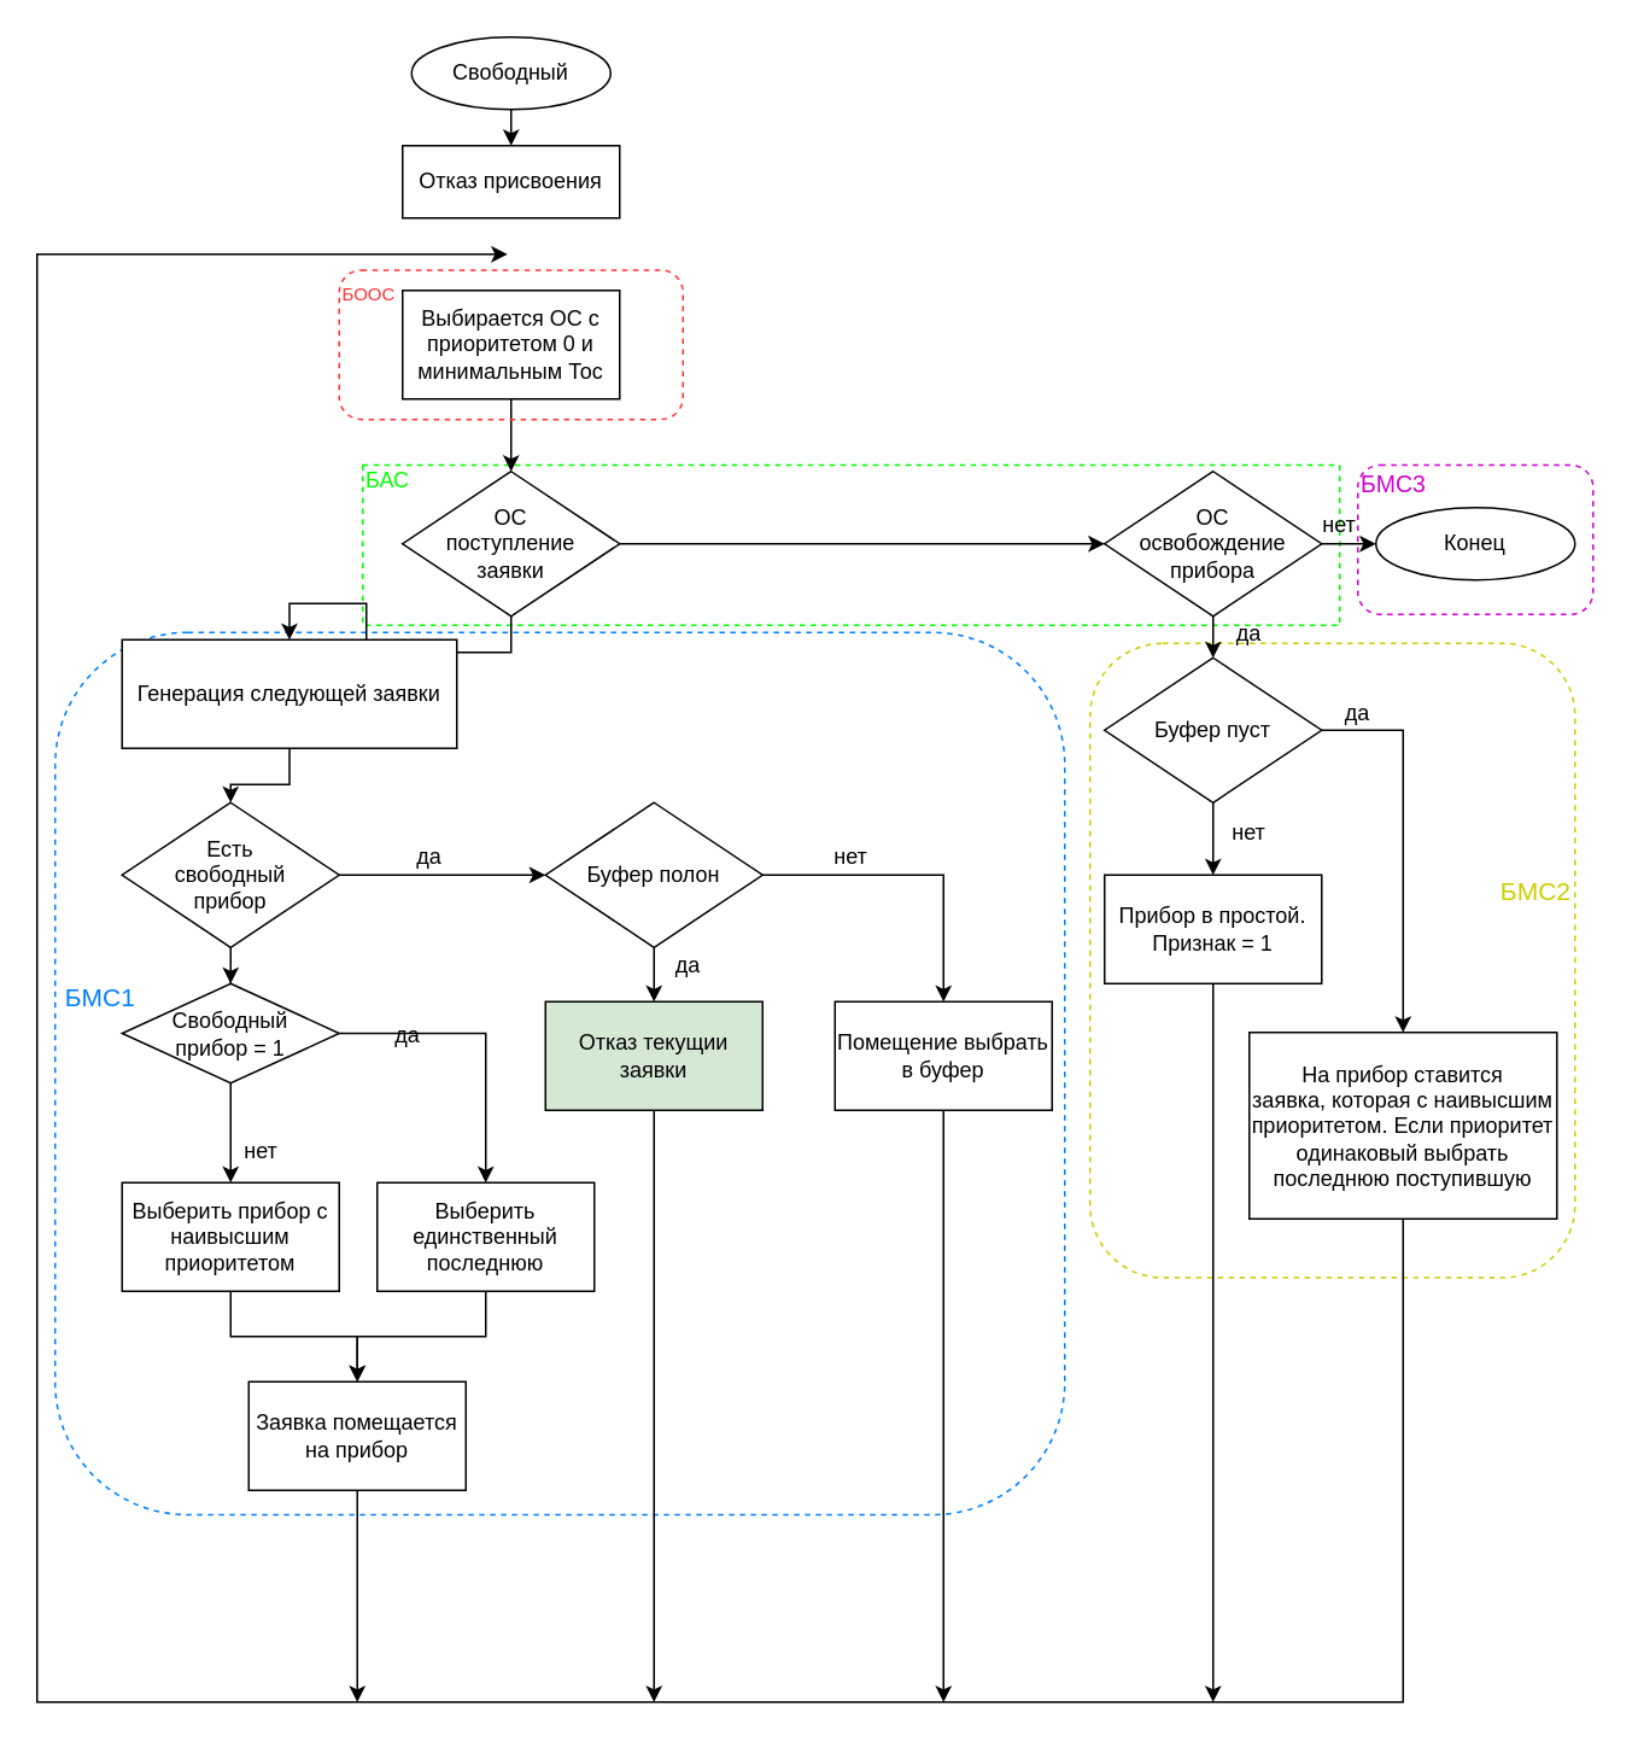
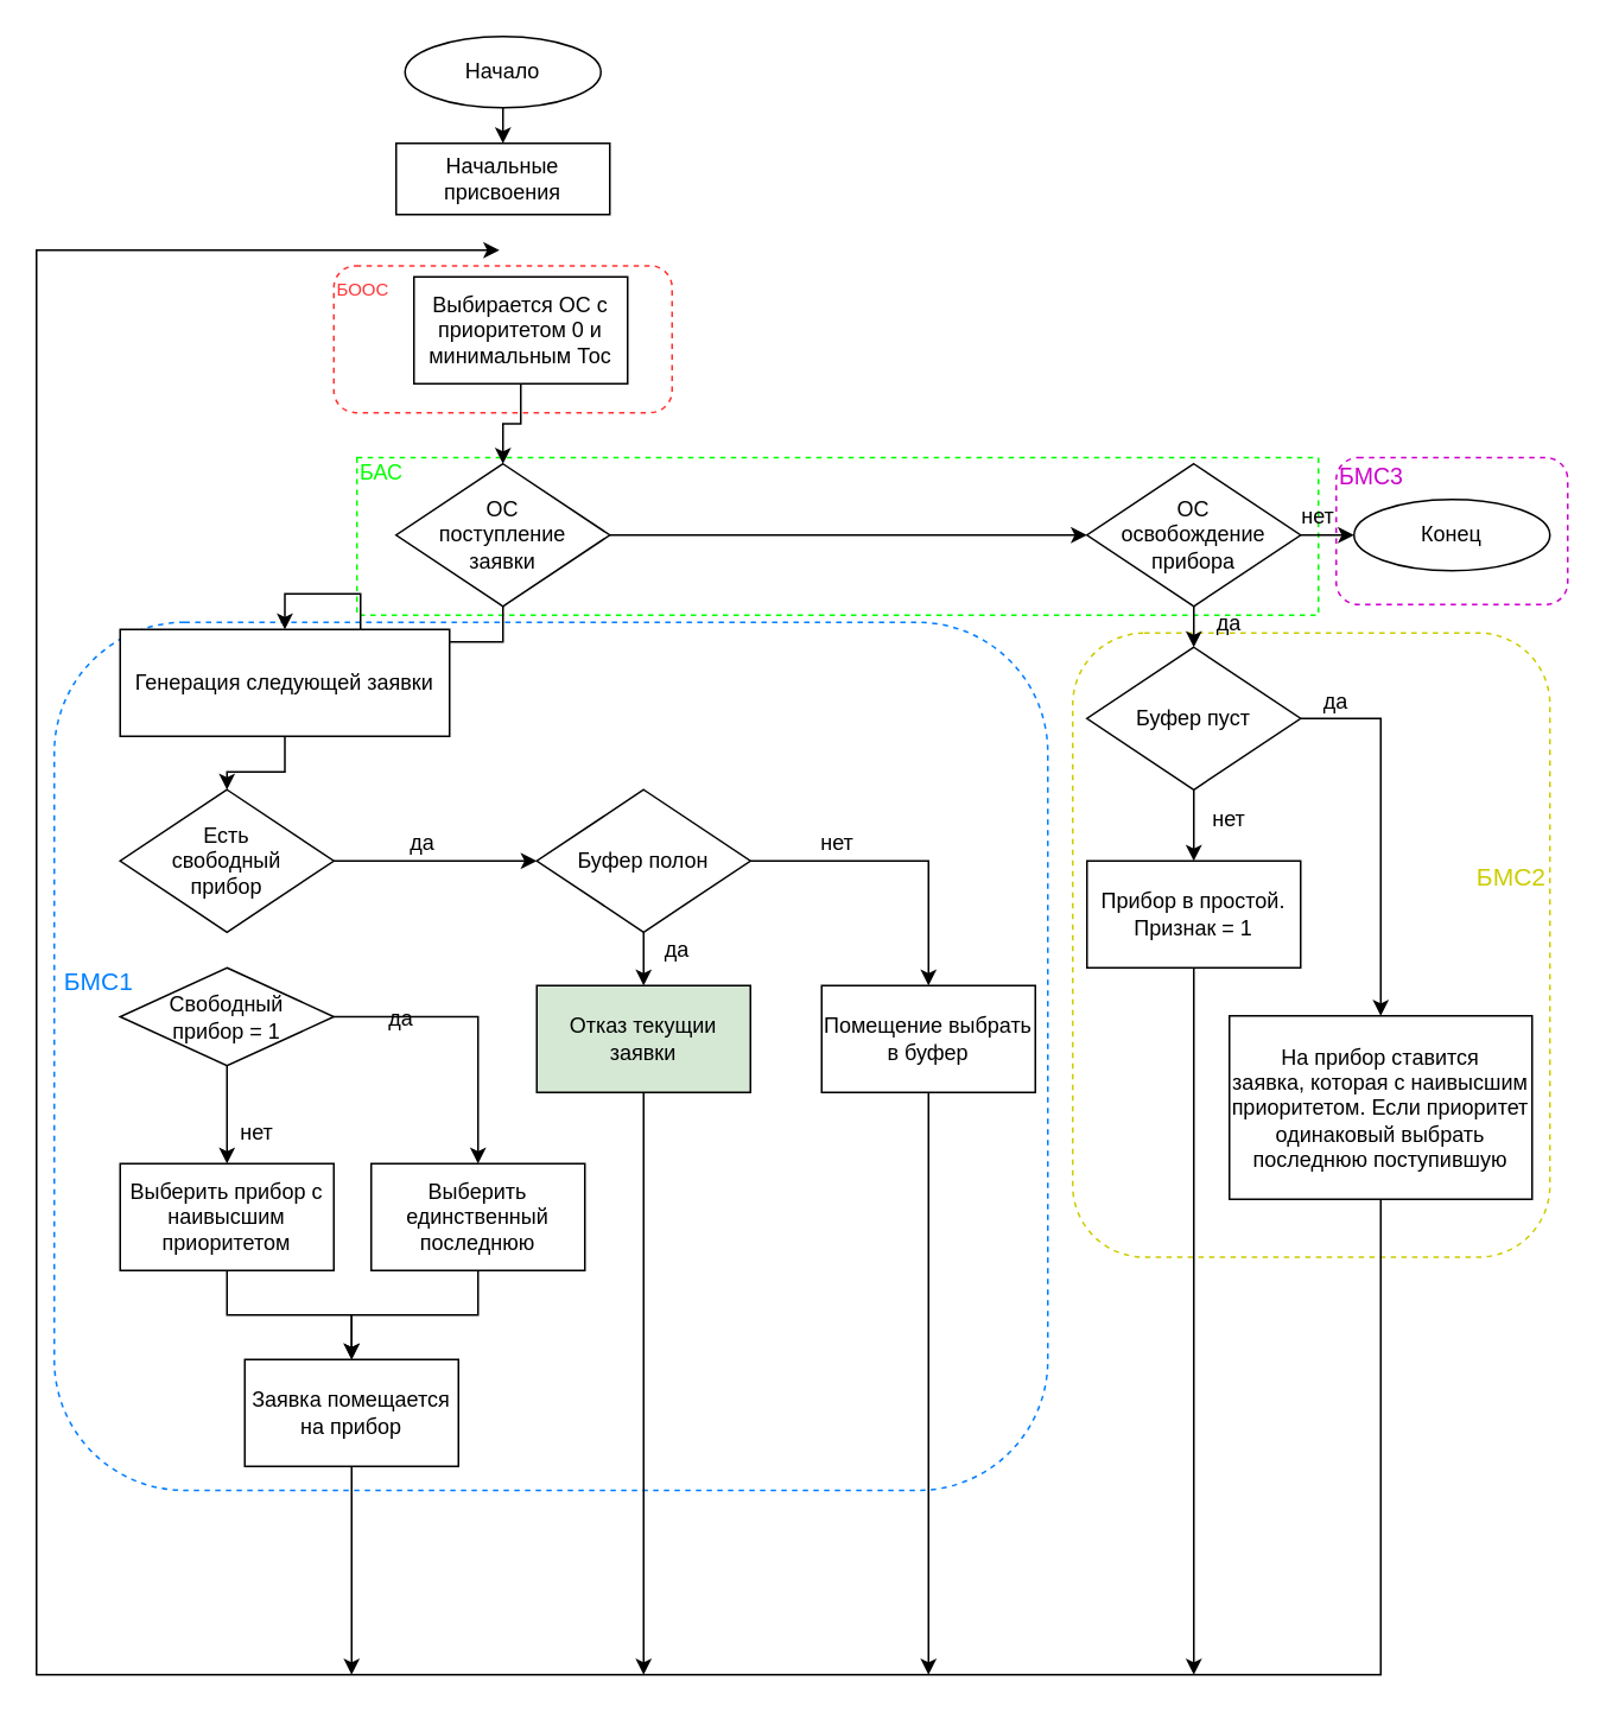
  <mxCell id="0" />
  <mxCell id="1" parent="0" />
  <mxCell id="2" value="&lt;font style=&quot;font-size: 12px&quot;&gt;&lt;font color=&quot;#00ff00&quot; style=&quot;font-size: 12px&quot;&gt;БАС&lt;br&gt;&lt;br&gt;&lt;br&gt;&lt;br&gt;&lt;br&gt;&lt;/font&gt;&lt;br&gt;&lt;/font&gt;" style="rounded=0;whiteSpace=wrap;html=1;fillColor=none;dashed=1;align=left;strokeColor=#00FF00;" parent="1" vertex="1"><mxGeometry x="200" y="256.5" width="540" height="88.5" as="geometry" /></mxCell>
  <mxCell id="3" value="&lt;font style=&quot;font-size: 13px&quot;&gt;&lt;font color=&quot;#cc00cc&quot;&gt;БМС3&lt;br&gt;&lt;br&gt;&lt;br&gt;&lt;br&gt;&lt;/font&gt;&lt;br&gt;&lt;/font&gt;" style="rounded=1;whiteSpace=wrap;html=1;fillColor=none;dashed=1;align=left;strokeColor=#CC00CC;" parent="1" vertex="1"><mxGeometry x="750" y="256.5" width="130" height="82.5" as="geometry" /></mxCell>
  <mxCell id="4" value="&lt;div&gt;&lt;span style=&quot;font-size: 14px&quot;&gt;&lt;font color=&quot;#cccc00&quot;&gt;&amp;nbsp;БМС2&lt;/font&gt;&lt;/span&gt;&lt;/div&gt;&lt;font&gt;&lt;div&gt;&lt;span style=&quot;font-size: 14px&quot;&gt;&lt;font color=&quot;#cccc00&quot;&gt;&lt;br&gt;&lt;/font&gt;&lt;/span&gt;&lt;/div&gt;&lt;div&gt;&lt;span style=&quot;font-size: 14px&quot;&gt;&lt;font color=&quot;#cccc00&quot;&gt;&lt;br&gt;&lt;/font&gt;&lt;/span&gt;&lt;/div&gt;&lt;div&gt;&lt;font color=&quot;#cccc00&quot;&gt;&lt;br&gt;&lt;/font&gt;&lt;/div&gt;&lt;div&gt;&lt;font color=&quot;#cccc00&quot;&gt;&lt;br&gt;&lt;/font&gt;&lt;/div&gt;&lt;div&gt;&lt;br&gt;&lt;/div&gt;&lt;/font&gt;" style="rounded=1;whiteSpace=wrap;html=1;fillColor=none;dashed=1;align=right;shadow=0;strokeColor=#CCCC00;" parent="1" vertex="1"><mxGeometry x="602" y="355" width="268" height="350.5" as="geometry" /></mxCell>
  <mxCell id="5" value="&lt;font style=&quot;font-size: 14px&quot;&gt;&lt;font color=&quot;#007fff&quot; style=&quot;font-size: 14px&quot;&gt;&amp;nbsp;БМС1&lt;br&gt;&lt;br&gt;&lt;br&gt;&lt;br&gt;&lt;br&gt;&lt;/font&gt;&lt;br&gt;&lt;/font&gt;" style="rounded=1;whiteSpace=wrap;html=1;fillColor=none;dashed=1;align=left;shadow=0;strokeColor=#007FFF;" parent="1" vertex="1"><mxGeometry x="30" y="349" width="558" height="487.5" as="geometry" /></mxCell>
  <mxCell id="6" style="edgeStyle=orthogonalEdgeStyle;rounded=0;orthogonalLoop=1;jettySize=auto;html=1;exitX=0.5;exitY=1;exitDx=0;exitDy=0;entryX=0.5;entryY=0;entryDx=0;entryDy=0;" parent="1" source="7" target="9" edge="1"><mxGeometry relative="1" as="geometry" /></mxCell>
- <mxCell id="7" value="Свободный" style="ellipse;whiteSpace=wrap;html=1;" parent="1" vertex="1"><mxGeometry x="227" y="20" width="110" height="40" as="geometry" /></mxCell>
+ <mxCell id="7" value="Начало" style="ellipse;whiteSpace=wrap;html=1;" parent="1" vertex="1"><mxGeometry x="227" y="20" width="110" height="40" as="geometry" /></mxCell>
  <mxCell id="8" value="Конец" style="ellipse;whiteSpace=wrap;html=1;" parent="1" vertex="1"><mxGeometry x="760" y="280" width="110" height="40" as="geometry" /></mxCell>
- <mxCell id="9" value="Отказ присвоения" style="rounded=0;whiteSpace=wrap;html=1;" parent="1" vertex="1"><mxGeometry x="222" y="80" width="120" height="40" as="geometry" /></mxCell>
+ <mxCell id="9" value="Начальные присвоения" style="rounded=0;whiteSpace=wrap;html=1;" parent="1" vertex="1"><mxGeometry x="222" y="80" width="120" height="40" as="geometry" /></mxCell>
  <mxCell id="10" style="edgeStyle=orthogonalEdgeStyle;rounded=0;orthogonalLoop=1;jettySize=auto;html=1;" parent="1" source="12" target="16" edge="1"><mxGeometry relative="1" as="geometry" /></mxCell>
  <mxCell id="11" style="edgeStyle=orthogonalEdgeStyle;rounded=0;orthogonalLoop=1;jettySize=auto;html=1;exitX=1;exitY=0.5;exitDx=0;exitDy=0;entryX=0;entryY=0.5;entryDx=0;entryDy=0;" parent="1" source="12" target="38" edge="1"><mxGeometry relative="1" as="geometry" /></mxCell>
  <mxCell id="12" value="ОС&lt;br&gt;поступление&lt;br&gt;заявки" style="rhombus;whiteSpace=wrap;html=1;" parent="1" vertex="1"><mxGeometry x="222" y="260" width="120" height="80" as="geometry" /></mxCell>
  <mxCell id="13" style="edgeStyle=orthogonalEdgeStyle;rounded=0;orthogonalLoop=1;jettySize=auto;html=1;exitX=0.5;exitY=1;exitDx=0;exitDy=0;entryX=0.5;entryY=0;entryDx=0;entryDy=0;" parent="1" source="14" target="12" edge="1"><mxGeometry relative="1" as="geometry" /></mxCell>
- <mxCell id="14" value="Выбирается ОС с приоритетом 0 и минимальным Тос" style="rounded=0;whiteSpace=wrap;html=1;" parent="1" vertex="1"><mxGeometry x="222" y="160" width="120" height="60" as="geometry" /></mxCell>
+ <mxCell id="14" value="Выбирается ОС с приоритетом 0 и минимальным Тос" style="rounded=0;whiteSpace=wrap;html=1;" parent="1" vertex="1"><mxGeometry x="232" y="155" width="120" height="60" as="geometry" /></mxCell>
  <mxCell id="15" style="edgeStyle=orthogonalEdgeStyle;rounded=0;orthogonalLoop=1;jettySize=auto;html=1;exitX=0.5;exitY=1;exitDx=0;exitDy=0;entryX=0.5;entryY=0;entryDx=0;entryDy=0;" parent="1" source="16" target="19" edge="1"><mxGeometry relative="1" as="geometry" /></mxCell>
  <mxCell id="16" value="Генерация следующей заявки" style="rounded=0;whiteSpace=wrap;html=1;" parent="1" vertex="1"><mxGeometry x="67" y="353" width="185" height="60" as="geometry" /></mxCell>
- <mxCell id="17" style="edgeStyle=orthogonalEdgeStyle;rounded=0;orthogonalLoop=1;jettySize=auto;html=1;exitX=0.5;exitY=1;exitDx=0;exitDy=0;" parent="1" source="19" target="22" edge="1"><mxGeometry relative="1" as="geometry" /></mxCell>
  <mxCell id="18" style="edgeStyle=orthogonalEdgeStyle;rounded=0;orthogonalLoop=1;jettySize=auto;html=1;exitX=1;exitY=0.5;exitDx=0;exitDy=0;entryX=0;entryY=0.5;entryDx=0;entryDy=0;" parent="1" source="19" target="33" edge="1"><mxGeometry relative="1" as="geometry" /></mxCell>
  <mxCell id="19" value="Есть&lt;br&gt;свободный&lt;br&gt;прибор" style="rhombus;whiteSpace=wrap;html=1;" parent="1" vertex="1"><mxGeometry x="67" y="443" width="120" height="80" as="geometry" /></mxCell>
  <mxCell id="20" style="edgeStyle=orthogonalEdgeStyle;rounded=0;orthogonalLoop=1;jettySize=auto;html=1;exitX=0.5;exitY=1;exitDx=0;exitDy=0;entryX=0.5;entryY=0;entryDx=0;entryDy=0;" parent="1" source="22" target="24" edge="1"><mxGeometry relative="1" as="geometry" /></mxCell>
  <mxCell id="21" style="edgeStyle=orthogonalEdgeStyle;rounded=0;orthogonalLoop=1;jettySize=auto;html=1;exitX=1;exitY=0.5;exitDx=0;exitDy=0;" parent="1" source="22" target="26" edge="1"><mxGeometry relative="1" as="geometry" /></mxCell>
  <mxCell id="22" value="Свободный&lt;br&gt;прибор = 1" style="rhombus;whiteSpace=wrap;html=1;" parent="1" vertex="1"><mxGeometry x="67" y="543" width="120" height="55" as="geometry" /></mxCell>
  <mxCell id="23" style="edgeStyle=orthogonalEdgeStyle;rounded=0;orthogonalLoop=1;jettySize=auto;html=1;exitX=0.5;exitY=1;exitDx=0;exitDy=0;" parent="1" source="24" target="28" edge="1"><mxGeometry relative="1" as="geometry" /></mxCell>
  <mxCell id="24" value="Выберить прибор с наивысшим приоритетом" style="rounded=0;whiteSpace=wrap;html=1;" parent="1" vertex="1"><mxGeometry x="67" y="653" width="120" height="60" as="geometry" /></mxCell>
  <mxCell id="25" style="edgeStyle=orthogonalEdgeStyle;rounded=0;orthogonalLoop=1;jettySize=auto;html=1;entryX=0.5;entryY=0;entryDx=0;entryDy=0;" parent="1" source="26" target="28" edge="1"><mxGeometry relative="1" as="geometry" /></mxCell>
  <mxCell id="26" value="Выберить&lt;br&gt;единственный последнюю" style="rounded=0;whiteSpace=wrap;html=1;" parent="1" vertex="1"><mxGeometry x="208" y="653" width="120" height="60" as="geometry" /></mxCell>
  <mxCell id="27" style="edgeStyle=orthogonalEdgeStyle;rounded=0;orthogonalLoop=1;jettySize=auto;html=1;exitX=0.5;exitY=1;exitDx=0;exitDy=0;" parent="1" source="28" edge="1"><mxGeometry relative="1" as="geometry"><mxPoint x="197" y="940" as="targetPoint" /></mxGeometry></mxCell>
  <mxCell id="28" value="Заявка помещается на прибор" style="rounded=0;whiteSpace=wrap;html=1;" parent="1" vertex="1"><mxGeometry x="137" y="763" width="120" height="60" as="geometry" /></mxCell>
  <mxCell id="29" style="edgeStyle=orthogonalEdgeStyle;rounded=0;orthogonalLoop=1;jettySize=auto;html=1;exitX=0.5;exitY=1;exitDx=0;exitDy=0;" parent="1" source="30" edge="1"><mxGeometry relative="1" as="geometry"><mxPoint x="361" y="940" as="targetPoint" /></mxGeometry></mxCell>
  <mxCell id="30" value="Отказ&amp;nbsp;текущии заявки" style="rounded=0;whiteSpace=wrap;html=1;fillColor=#d5e8d4;" parent="1" vertex="1"><mxGeometry x="301" y="553" width="120" height="60" as="geometry" /></mxCell>
  <mxCell id="31" style="edgeStyle=orthogonalEdgeStyle;rounded=0;orthogonalLoop=1;jettySize=auto;html=1;exitX=0.5;exitY=1;exitDx=0;exitDy=0;entryX=0.5;entryY=0;entryDx=0;entryDy=0;" parent="1" source="33" target="30" edge="1"><mxGeometry relative="1" as="geometry" /></mxCell>
  <mxCell id="32" style="edgeStyle=orthogonalEdgeStyle;rounded=0;orthogonalLoop=1;jettySize=auto;html=1;exitX=1;exitY=0.5;exitDx=0;exitDy=0;" parent="1" source="33" target="35" edge="1"><mxGeometry relative="1" as="geometry" /></mxCell>
  <mxCell id="33" value="Буфер полон" style="rhombus;whiteSpace=wrap;html=1;" parent="1" vertex="1"><mxGeometry x="301" y="443" width="120" height="80" as="geometry" /></mxCell>
  <mxCell id="34" style="edgeStyle=orthogonalEdgeStyle;rounded=0;orthogonalLoop=1;jettySize=auto;html=1;exitX=0.5;exitY=1;exitDx=0;exitDy=0;" parent="1" source="35" edge="1"><mxGeometry relative="1" as="geometry"><mxPoint x="521" y="940" as="targetPoint" /></mxGeometry></mxCell>
  <mxCell id="35" value="Помещение выбрать в буфер" style="rounded=0;whiteSpace=wrap;html=1;" parent="1" vertex="1"><mxGeometry x="461" y="553" width="120" height="60" as="geometry" /></mxCell>
  <mxCell id="36" style="edgeStyle=orthogonalEdgeStyle;rounded=0;orthogonalLoop=1;jettySize=auto;html=1;entryX=0.5;entryY=0;entryDx=0;entryDy=0;" parent="1" source="38" target="41" edge="1"><mxGeometry relative="1" as="geometry" /></mxCell>
  <mxCell id="37" style="edgeStyle=orthogonalEdgeStyle;rounded=0;orthogonalLoop=1;jettySize=auto;html=1;exitX=1;exitY=0.5;exitDx=0;exitDy=0;entryX=0;entryY=0.5;entryDx=0;entryDy=0;" parent="1" source="38" target="8" edge="1"><mxGeometry relative="1" as="geometry" /></mxCell>
  <mxCell id="38" value="ОС&lt;br&gt;освобождение&lt;br&gt;прибора" style="rhombus;whiteSpace=wrap;html=1;" parent="1" vertex="1"><mxGeometry x="610" y="260" width="120" height="80" as="geometry" /></mxCell>
  <mxCell id="39" style="edgeStyle=orthogonalEdgeStyle;rounded=0;orthogonalLoop=1;jettySize=auto;html=1;exitX=0.5;exitY=1;exitDx=0;exitDy=0;" parent="1" source="41" target="43" edge="1"><mxGeometry relative="1" as="geometry" /></mxCell>
  <mxCell id="40" style="edgeStyle=orthogonalEdgeStyle;rounded=0;orthogonalLoop=1;jettySize=auto;html=1;entryX=0.5;entryY=0;entryDx=0;entryDy=0;" parent="1" source="41" target="45" edge="1"><mxGeometry relative="1" as="geometry"><Array as="points"><mxPoint x="775" y="403" /></Array></mxGeometry></mxCell>
  <mxCell id="41" value="Буфер пуст" style="rhombus;whiteSpace=wrap;html=1;" parent="1" vertex="1"><mxGeometry x="610" y="363" width="120" height="80" as="geometry" /></mxCell>
  <mxCell id="42" style="edgeStyle=orthogonalEdgeStyle;rounded=0;orthogonalLoop=1;jettySize=auto;html=1;" parent="1" source="43" edge="1"><mxGeometry relative="1" as="geometry"><mxPoint x="670" y="940" as="targetPoint" /></mxGeometry></mxCell>
  <mxCell id="43" value="Прибор в простой.&lt;br&gt;Признак = 1" style="rounded=0;whiteSpace=wrap;html=1;glass=0;" parent="1" vertex="1"><mxGeometry x="610" y="483" width="120" height="60" as="geometry" /></mxCell>
  <mxCell id="44" style="edgeStyle=orthogonalEdgeStyle;rounded=0;orthogonalLoop=1;jettySize=auto;html=1;exitX=0.5;exitY=1;exitDx=0;exitDy=0;" parent="1" source="45" edge="1"><mxGeometry relative="1" as="geometry"><mxPoint x="280" y="140" as="targetPoint" /><Array as="points"><mxPoint x="775" y="940" /><mxPoint x="20" y="940" /><mxPoint x="20" y="140" /></Array></mxGeometry></mxCell>
  <mxCell id="45" value="&lt;font style=&quot;font-size: 12px&quot;&gt;На прибор ставится&lt;br&gt;заявка, которая с наивысшим приоритетом. Если приоритет одинаковый&amp;nbsp;выбрать последнюю поступившую&lt;/font&gt;" style="rounded=0;whiteSpace=wrap;html=1;" parent="1" vertex="1"><mxGeometry x="690" y="570" width="170" height="103" as="geometry" /></mxCell>
  <mxCell id="46" value="&lt;font style=&quot;font-size: 10px&quot;&gt;&lt;font color=&quot;#ff3333&quot;&gt;БООС&lt;/font&gt;&lt;br&gt;&lt;br&gt;&lt;br&gt;&lt;br&gt;&lt;br&gt;&lt;/font&gt;" style="rounded=1;whiteSpace=wrap;html=1;fillColor=none;strokeColor=#FF3333;dashed=1;align=left;" parent="1" vertex="1"><mxGeometry x="187" y="148.75" width="190" height="82.5" as="geometry" /></mxCell>
  <mxCell id="47" value="да" style="text;html=1;strokeColor=none;fillColor=none;align=center;verticalAlign=middle;whiteSpace=wrap;rounded=0;" parent="1" vertex="1"><mxGeometry x="730" y="384" width="40" height="20" as="geometry" /></mxCell>
  <mxCell id="48" value="да" style="text;html=1;strokeColor=none;fillColor=none;align=center;verticalAlign=middle;whiteSpace=wrap;rounded=0;" parent="1" vertex="1"><mxGeometry x="360" y="523" width="40" height="20" as="geometry" /></mxCell>
  <mxCell id="49" value="да" style="text;html=1;strokeColor=none;fillColor=none;align=center;verticalAlign=middle;whiteSpace=wrap;rounded=0;" parent="1" vertex="1"><mxGeometry x="217" y="463" width="40" height="20" as="geometry" /></mxCell>
  <mxCell id="50" value="да" style="text;html=1;strokeColor=none;fillColor=none;align=center;verticalAlign=middle;whiteSpace=wrap;rounded=0;" parent="1" vertex="1"><mxGeometry x="205" y="562" width="40" height="20" as="geometry" /></mxCell>
  <mxCell id="51" value="нет" style="text;html=1;strokeColor=none;fillColor=none;align=center;verticalAlign=middle;whiteSpace=wrap;rounded=0;" parent="1" vertex="1"><mxGeometry x="720" y="280" width="40" height="20" as="geometry" /></mxCell>
  <mxCell id="52" value="да" style="text;html=1;strokeColor=none;fillColor=none;align=center;verticalAlign=middle;whiteSpace=wrap;rounded=0;" parent="1" vertex="1"><mxGeometry x="670" y="340" width="40" height="20" as="geometry" /></mxCell>
  <mxCell id="53" value="нет" style="text;html=1;strokeColor=none;fillColor=none;align=center;verticalAlign=middle;whiteSpace=wrap;rounded=0;" parent="1" vertex="1"><mxGeometry x="670" y="450" width="40" height="20" as="geometry" /></mxCell>
  <mxCell id="54" value="нет" style="text;html=1;strokeColor=none;fillColor=none;align=center;verticalAlign=middle;whiteSpace=wrap;rounded=0;" parent="1" vertex="1"><mxGeometry x="450" y="463" width="40" height="20" as="geometry" /></mxCell>
  <mxCell id="55" value="нет" style="text;html=1;strokeColor=none;fillColor=none;align=center;verticalAlign=middle;whiteSpace=wrap;rounded=0;" parent="1" vertex="1"><mxGeometry x="124" y="626" width="40" height="20" as="geometry" /></mxCell>
